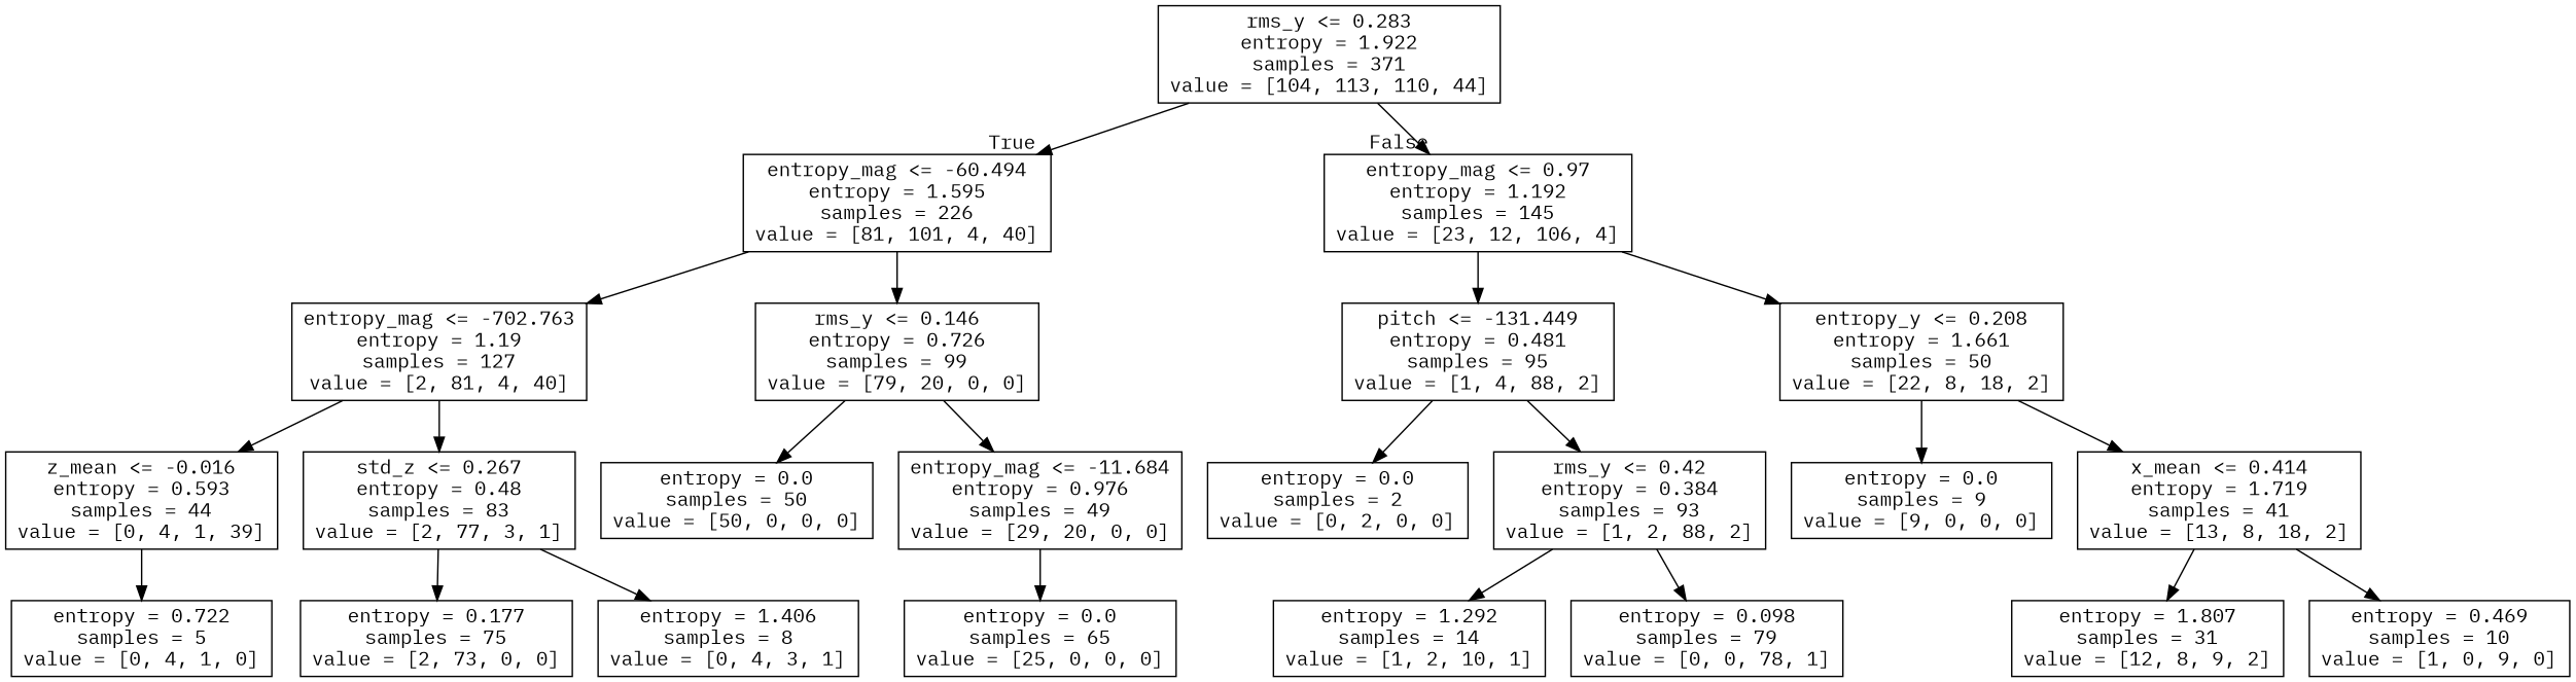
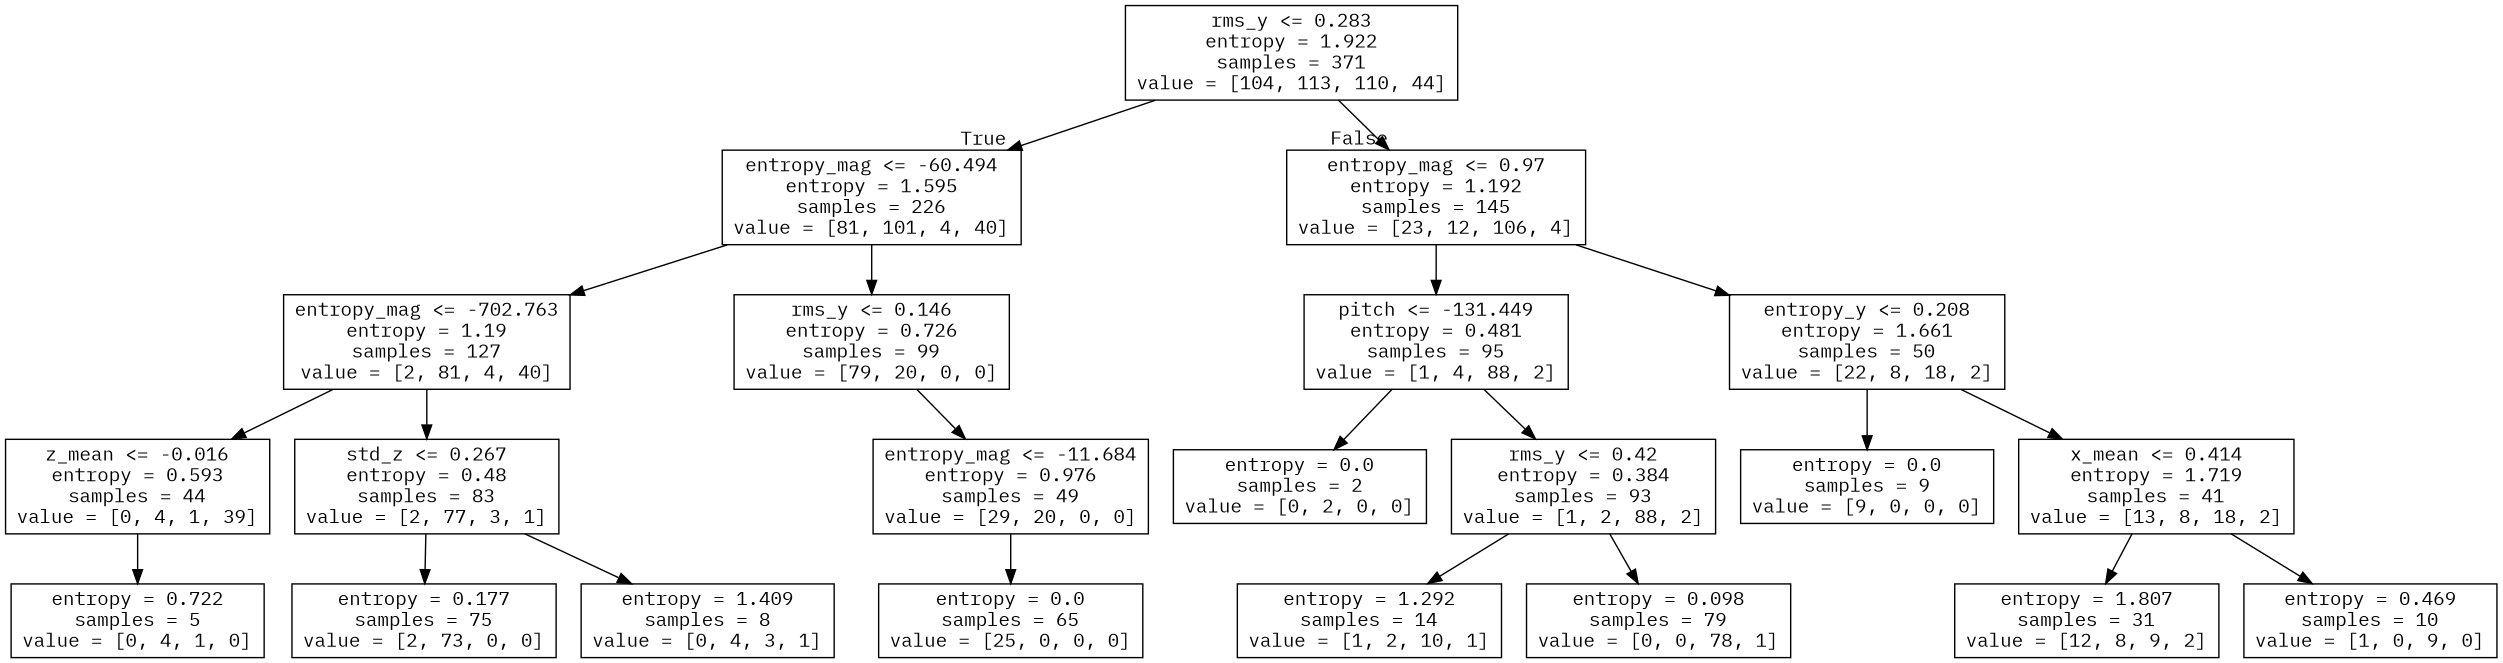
  digraph {
    fontname="IBM Plex Mono"
    node [fontname="IBM Plex Mono" shape=box]
    edge [fontname="IBM Plex Mono"]
    n1 [label="rms_y <= 0.283\nentropy = 1.922\nsamples = 371\nvalue = [104, 113, 110, 44]"]
    n2 [label="entropy_mag <= -60.494\nentropy = 1.595\nsamples = 226\nvalue = [81, 101, 4, 40]"]
    n3 [label="entropy_mag <= 0.97\nentropy = 1.192\nsamples = 145\nvalue = [23, 12, 106, 4]"]
    n4 [label="entropy_mag <= -702.763\nentropy = 1.19\nsamples = 127\nvalue = [2, 81, 4, 40]"]
    n5 [label="rms_y <= 0.146\nentropy = 0.726\nsamples = 99\nvalue = [79, 20, 0, 0]"]
    n6 [label="pitch <= -131.449\nentropy = 0.481\nsamples = 95\nvalue = [1, 4, 88, 2]"]
    n7 [label="entropy_y <= 0.208\nentropy = 1.661\nsamples = 50\nvalue = [22, 8, 18, 2]"]
    n8 [label="z_mean <= -0.016\nentropy = 0.593\nsamples = 44\nvalue = [0, 4, 1, 39]"]
    n9 [label="std_z <= 0.267\nentropy = 0.48\nsamples = 83\nvalue = [2, 77, 3, 1]"]
-   n10 [label="entropy = 0.0\nsamples = 50\nvalue = [50, 0, 0, 0]"]
    n11 [label="entropy_mag <= -11.684\nentropy = 0.976\nsamples = 49\nvalue = [29, 20, 0, 0]"]
    n12 [label="entropy = 0.722\nsamples = 5\nvalue = [0, 4, 1, 0]"]
    n13 [label="entropy = 0.177\nsamples = 75\nvalue = [2, 73, 0, 0]"]
-   n14 [label="entropy = 1.406\nsamples = 8\nvalue = [0, 4, 3, 1]"]
+   n14 [label="entropy = 1.409\nsamples = 8\nvalue = [0, 4, 3, 1]"]
    n15 [label="entropy = 0.0\nsamples = 65\nvalue = [25, 0, 0, 0]"]
    n16 [label="entropy = 0.0\nsamples = 2\nvalue = [0, 2, 0, 0]"]
    n17 [label="rms_y <= 0.42\nentropy = 0.384\nsamples = 93\nvalue = [1, 2, 88, 2]"]
    n18 [label="entropy = 0.0\nsamples = 9\nvalue = [9, 0, 0, 0]"]
    n19 [label="x_mean <= 0.414\nentropy = 1.719\nsamples = 41\nvalue = [13, 8, 18, 2]"]
    n20 [label="entropy = 1.292\nsamples = 14\nvalue = [1, 2, 10, 1]"]
    n21 [label="entropy = 0.098\nsamples = 79\nvalue = [0, 0, 78, 1]"]
    n22 [label="entropy = 1.807\nsamples = 31\nvalue = [12, 8, 9, 2]"]
    n23 [label="entropy = 0.469\nsamples = 10\nvalue = [1, 0, 9, 0]"]
    n1 -> n2 [headlabel=True labelangle=45 labeldistance=2.5]
    n1 -> n3 [headlabel=False labelangle=-45 labeldistance=2.5]
    n2 -> n4
    n2 -> n5
    n3 -> n6
    n3 -> n7
    n4 -> n8
    n4 -> n9
-   n5 -> n10
    n5 -> n11
    n6 -> n16
    n6 -> n17
    n7 -> n18
    n7 -> n19
    n8 -> n12
    n9 -> n13
    n9 -> n14
    n11 -> n15
    n17 -> n20
    n17 -> n21
    n19 -> n22
    n19 -> n23
  }
